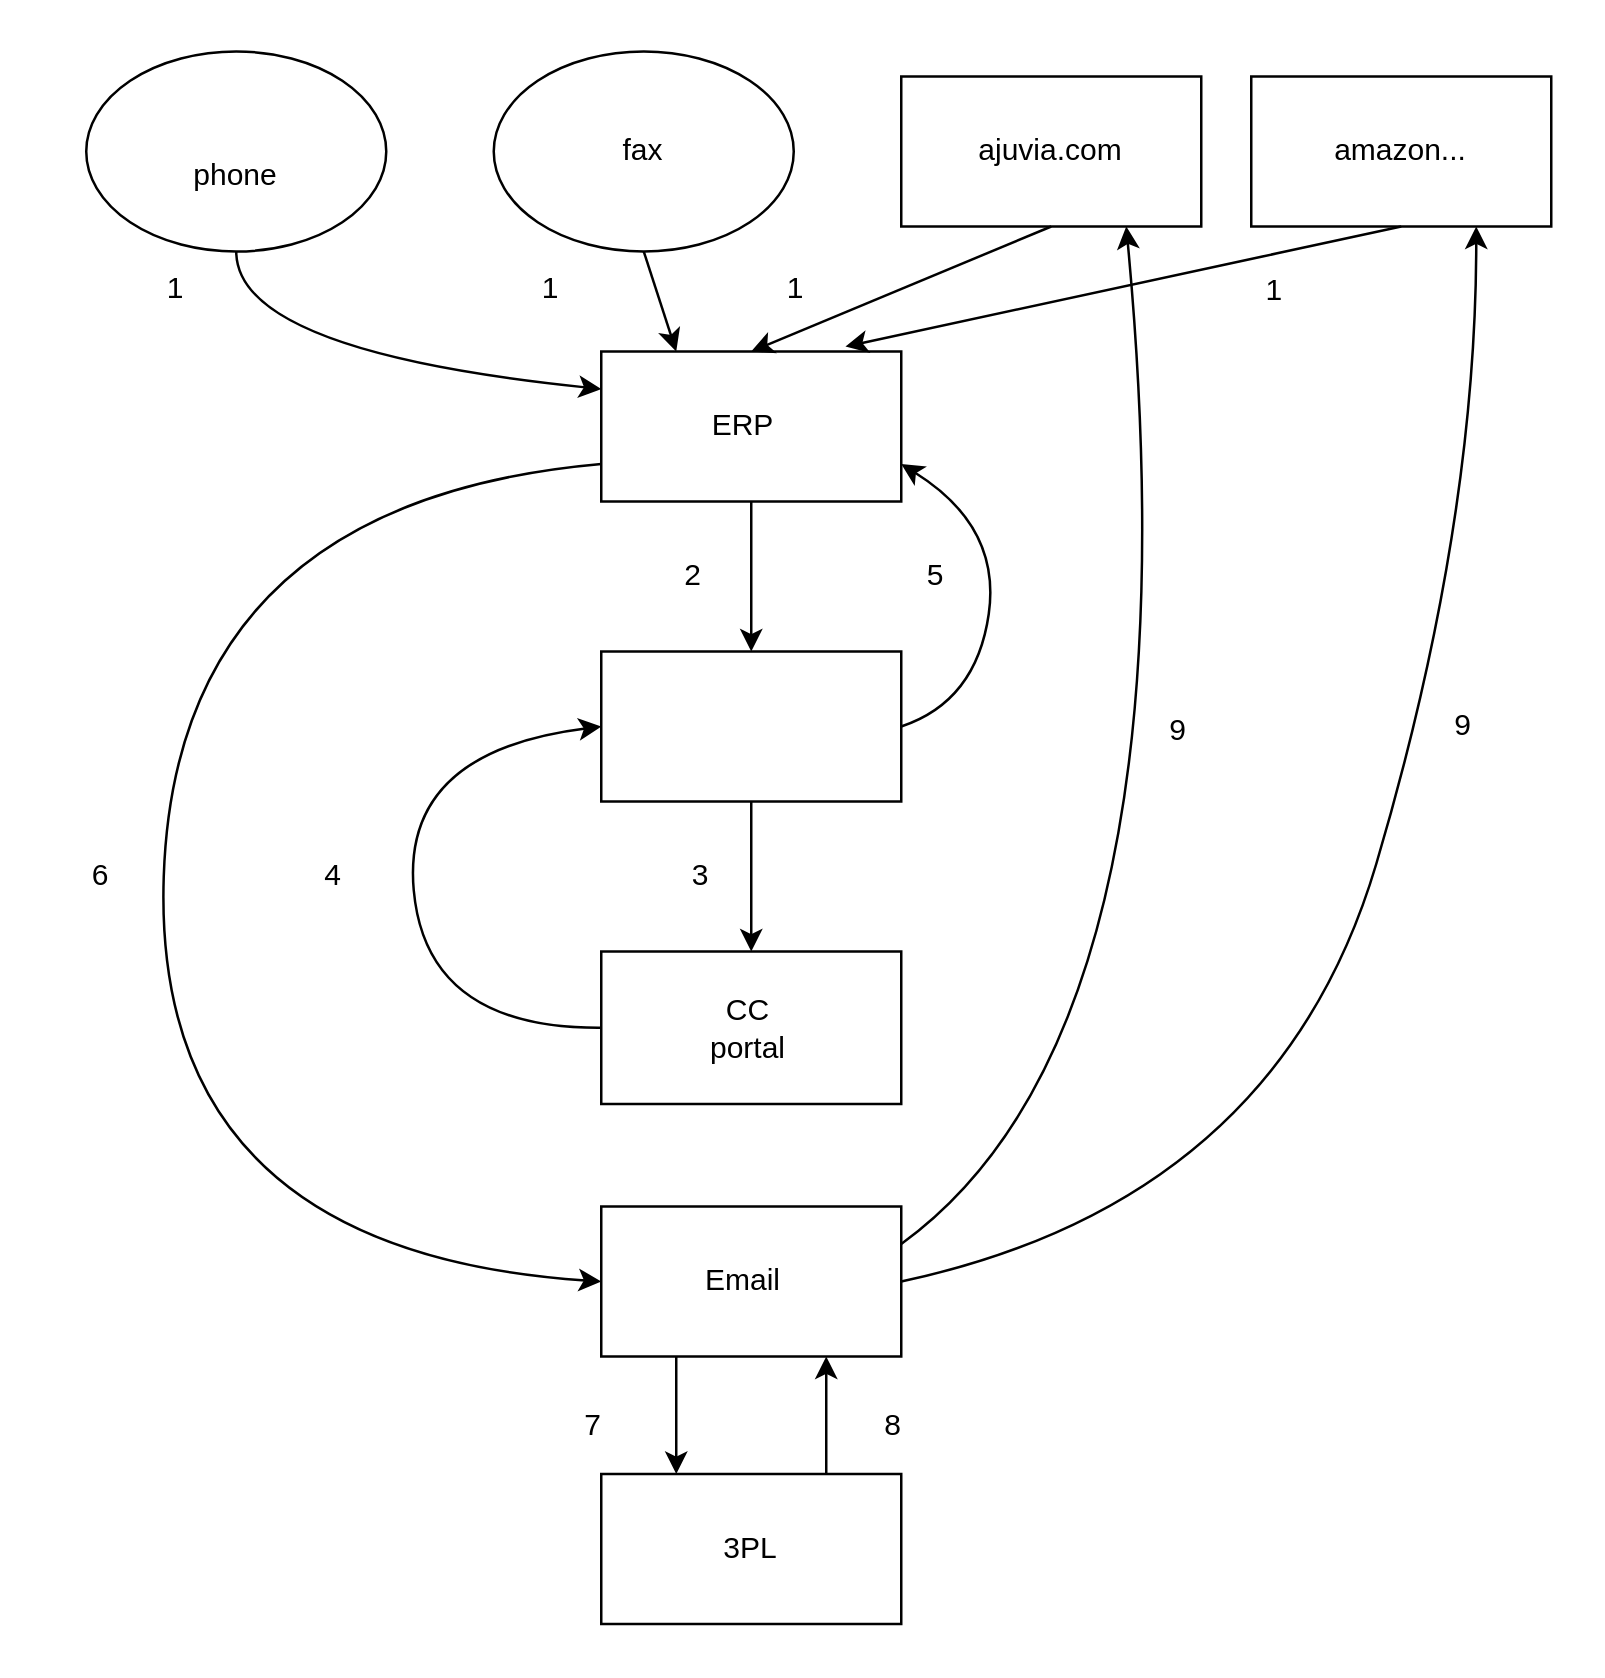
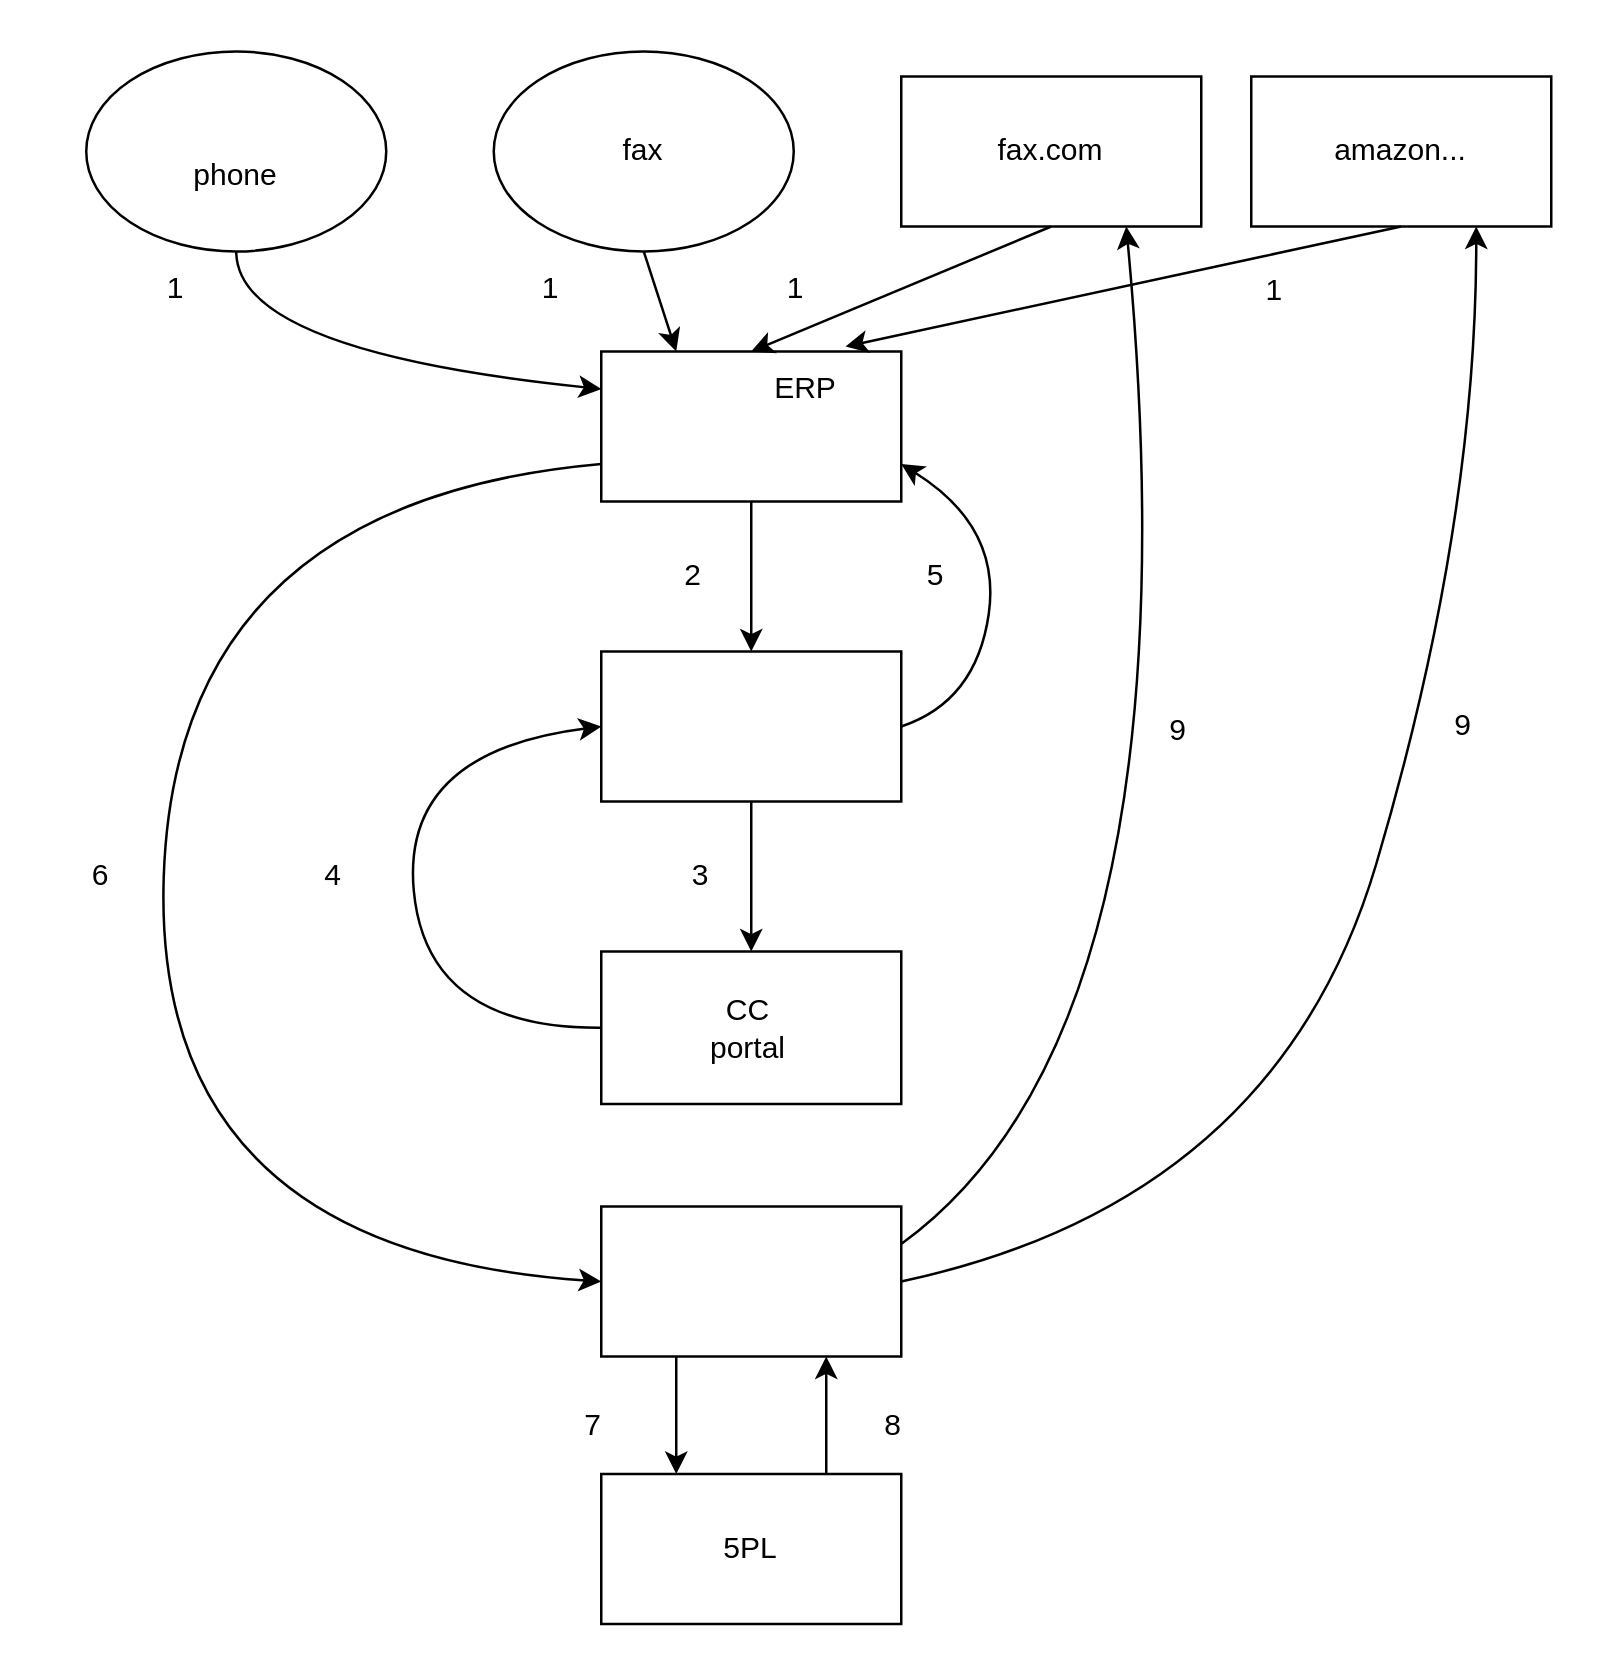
  <mxCell id="0" />
  <mxCell id="1" parent="0" />
  <mxCell id="2" value="" style="rounded=0;whiteSpace=wrap;html=1;" vertex="1" parent="1"><mxGeometry x="240" y="140" width="120" height="60" as="geometry" /></mxCell>
- <mxCell id="3" value="ERP" style="text;html=1;strokeColor=none;fillColor=none;align=center;verticalAlign=middle;whiteSpace=wrap;rounded=0;" vertex="1" parent="1"><mxGeometry x="277" y="160" width="40" height="20" as="geometry" /></mxCell>
+ <mxCell id="3" value="ERP" style="text;html=1;strokeColor=none;fillColor=none;align=center;verticalAlign=middle;whiteSpace=wrap;rounded=0;" vertex="1" parent="1"><mxGeometry x="302" y="145" width="40" height="20" as="geometry" /></mxCell>
  <mxCell id="4" value="" style="rounded=0;whiteSpace=wrap;html=1;" vertex="1" parent="1"><mxGeometry x="240" y="260" width="120" height="60" as="geometry" /></mxCell>
  <mxCell id="5" value="" style="rounded=0;whiteSpace=wrap;html=1;" vertex="1" parent="1"><mxGeometry x="240" y="380" width="120" height="61" as="geometry" /></mxCell>
  <mxCell id="6" value="CC portal" style="text;html=1;strokeColor=none;fillColor=none;align=center;verticalAlign=middle;whiteSpace=wrap;rounded=0;" vertex="1" parent="1"><mxGeometry x="279" y="401" width="40" height="20" as="geometry" /></mxCell>
  <mxCell id="7" value="" style="rounded=0;whiteSpace=wrap;html=1;" vertex="1" parent="1"><mxGeometry x="240" y="589" width="120" height="60" as="geometry" /></mxCell>
- <mxCell id="8" value="3PL" style="text;html=1;strokeColor=none;fillColor=none;align=center;verticalAlign=middle;whiteSpace=wrap;rounded=0;" vertex="1" parent="1"><mxGeometry x="280" y="609" width="40" height="20" as="geometry" /></mxCell>
+ <mxCell id="8" value="5PL" style="text;html=1;strokeColor=none;fillColor=none;align=center;verticalAlign=middle;whiteSpace=wrap;rounded=0;" vertex="1" parent="1"><mxGeometry x="280" y="609" width="40" height="20" as="geometry" /></mxCell>
  <mxCell id="9" value="" style="rounded=0;whiteSpace=wrap;html=1;" vertex="1" parent="1"><mxGeometry x="240" y="482" width="120" height="60" as="geometry" /></mxCell>
- <mxCell id="10" value="Email" style="text;html=1;strokeColor=none;fillColor=none;align=center;verticalAlign=middle;whiteSpace=wrap;rounded=0;" vertex="1" parent="1"><mxGeometry x="277" y="502" width="40" height="20" as="geometry" /></mxCell>
  <mxCell id="11" value="" style="rounded=0;whiteSpace=wrap;html=1;" vertex="1" parent="1"><mxGeometry x="360" y="30" width="120" height="60" as="geometry" /></mxCell>
  <mxCell id="12" value="" style="ellipse;whiteSpace=wrap;html=1;" vertex="1" parent="1"><mxGeometry x="197" y="20" width="120" height="80" as="geometry" /></mxCell>
  <mxCell id="13" value="" style="ellipse;whiteSpace=wrap;html=1;" vertex="1" parent="1"><mxGeometry x="34" y="20" width="120" height="80" as="geometry" /></mxCell>
  <mxCell id="14" value="" style="rounded=0;whiteSpace=wrap;html=1;" vertex="1" parent="1"><mxGeometry x="500" y="30" width="120" height="60" as="geometry" /></mxCell>
  <mxCell id="15" value="" style="curved=1;endArrow=classic;html=1;exitX=0.5;exitY=1;exitDx=0;exitDy=0;entryX=0;entryY=0.25;entryDx=0;entryDy=0;" edge="1" parent="1" source="13" target="2"><mxGeometry width="50" height="50" relative="1" as="geometry"><mxPoint x="30" y="640" as="sourcePoint" /><mxPoint x="80" y="590" as="targetPoint" /><Array as="points"><mxPoint x="94" y="140" /></Array></mxGeometry></mxCell>
  <mxCell id="16" value="" style="curved=1;endArrow=classic;html=1;exitX=0.5;exitY=1;exitDx=0;exitDy=0;entryX=0.25;entryY=0;entryDx=0;entryDy=0;" edge="1" parent="1" source="12" target="2"><mxGeometry width="50" height="50" relative="1" as="geometry"><mxPoint x="30" y="640" as="sourcePoint" /><mxPoint x="80" y="590" as="targetPoint" /><Array as="points" /></mxGeometry></mxCell>
  <mxCell id="17" value="" style="curved=1;endArrow=classic;html=1;exitX=0.5;exitY=1;exitDx=0;exitDy=0;entryX=0.5;entryY=0;entryDx=0;entryDy=0;" edge="1" parent="1" source="11" target="2"><mxGeometry width="50" height="50" relative="1" as="geometry"><mxPoint x="30" y="640" as="sourcePoint" /><mxPoint x="330" y="140" as="targetPoint" /><Array as="points" /></mxGeometry></mxCell>
  <mxCell id="18" value="" style="curved=1;endArrow=classic;html=1;entryX=0.814;entryY=-0.033;entryDx=0;entryDy=0;exitX=0.5;exitY=1;exitDx=0;exitDy=0;entryPerimeter=0;" edge="1" parent="1" source="14" target="2"><mxGeometry width="50" height="50" relative="1" as="geometry"><mxPoint x="490" y="220" as="sourcePoint" /><mxPoint x="80" y="590" as="targetPoint" /><Array as="points" /></mxGeometry></mxCell>
  <mxCell id="19" value="1" style="text;html=1;resizable=0;points=[];align=center;verticalAlign=middle;labelBackgroundColor=#ffffff;" vertex="1" connectable="0" parent="18"><mxGeometry x="0.729" y="-3" relative="1" as="geometry"><mxPoint x="142" y="-13.489" as="offset" /></mxGeometry></mxCell>
  <mxCell id="20" value="phone" style="text;html=1;strokeColor=none;fillColor=none;align=center;verticalAlign=middle;whiteSpace=wrap;rounded=0;" vertex="1" parent="1"><mxGeometry x="74" y="60" width="40" height="20" as="geometry" /></mxCell>
  <mxCell id="21" value="fax" style="text;html=1;strokeColor=none;fillColor=none;align=center;verticalAlign=middle;whiteSpace=wrap;rounded=0;" vertex="1" parent="1"><mxGeometry x="237" y="50" width="40" height="20" as="geometry" /></mxCell>
- <mxCell id="22" value="ajuvia.com" style="text;html=1;strokeColor=none;fillColor=none;align=center;verticalAlign=middle;whiteSpace=wrap;rounded=0;" vertex="1" parent="1"><mxGeometry x="400" y="50" width="40" height="20" as="geometry" /></mxCell>
+ <mxCell id="22" value="fax.com" style="text;html=1;strokeColor=none;fillColor=none;align=center;verticalAlign=middle;whiteSpace=wrap;rounded=0;" vertex="1" parent="1"><mxGeometry x="400" y="50" width="40" height="20" as="geometry" /></mxCell>
  <mxCell id="23" value="amazon..." style="text;html=1;strokeColor=none;fillColor=none;align=center;verticalAlign=middle;whiteSpace=wrap;rounded=0;" vertex="1" parent="1"><mxGeometry x="540" y="50" width="40" height="20" as="geometry" /></mxCell>
  <mxCell id="24" value="" style="curved=1;endArrow=classic;html=1;entryX=0;entryY=0.5;entryDx=0;entryDy=0;exitX=0;exitY=0.5;exitDx=0;exitDy=0;" edge="1" parent="1" source="5" target="4"><mxGeometry width="50" height="50" relative="1" as="geometry"><mxPoint x="30" y="640" as="sourcePoint" /><mxPoint x="80" y="590" as="targetPoint" /><Array as="points"><mxPoint x="170" y="411" /><mxPoint x="160" y="300" /></Array></mxGeometry></mxCell>
  <mxCell id="25" value="" style="curved=1;endArrow=classic;html=1;exitX=1;exitY=0.5;exitDx=0;exitDy=0;entryX=1;entryY=0.75;entryDx=0;entryDy=0;" edge="1" parent="1" source="4" target="2"><mxGeometry width="50" height="50" relative="1" as="geometry"><mxPoint x="30" y="640" as="sourcePoint" /><mxPoint x="80" y="590" as="targetPoint" /><Array as="points"><mxPoint x="390" y="280" /><mxPoint x="400" y="210" /></Array></mxGeometry></mxCell>
  <mxCell id="26" value="" style="curved=1;endArrow=classic;html=1;exitX=0;exitY=0.75;exitDx=0;exitDy=0;entryX=0;entryY=0.5;entryDx=0;entryDy=0;" edge="1" parent="1" source="2" target="9"><mxGeometry width="50" height="50" relative="1" as="geometry"><mxPoint x="30" y="640" as="sourcePoint" /><mxPoint x="80" y="590" as="targetPoint" /><Array as="points"><mxPoint x="70" y="200" /><mxPoint x="60" y="500" /></Array></mxGeometry></mxCell>
  <mxCell id="27" value="" style="curved=1;endArrow=classic;html=1;exitX=1;exitY=0.5;exitDx=0;exitDy=0;entryX=0.75;entryY=1;entryDx=0;entryDy=0;" edge="1" parent="1" source="9" target="14"><mxGeometry width="50" height="50" relative="1" as="geometry"><mxPoint x="130" y="740" as="sourcePoint" /><mxPoint x="590" y="140" as="targetPoint" /><Array as="points"><mxPoint x="510" y="480" /><mxPoint x="590" y="210" /></Array></mxGeometry></mxCell>
  <mxCell id="28" value="" style="curved=1;endArrow=classic;html=1;exitX=1;exitY=0.25;exitDx=0;exitDy=0;entryX=0.75;entryY=1;entryDx=0;entryDy=0;" edge="1" parent="1" source="9" target="11"><mxGeometry width="50" height="50" relative="1" as="geometry"><mxPoint x="600" y="550" as="sourcePoint" /><mxPoint x="650" y="500" as="targetPoint" /><Array as="points"><mxPoint x="480" y="410" /></Array></mxGeometry></mxCell>
  <mxCell id="29" value="1" style="text;html=1;strokeColor=none;fillColor=none;align=center;verticalAlign=middle;whiteSpace=wrap;rounded=0;" vertex="1" parent="1"><mxGeometry x="50" y="105" width="40" height="20" as="geometry" /></mxCell>
  <mxCell id="30" value="1" style="text;html=1;strokeColor=none;fillColor=none;align=center;verticalAlign=middle;whiteSpace=wrap;rounded=0;" vertex="1" parent="1"><mxGeometry x="298" y="105" width="40" height="20" as="geometry" /></mxCell>
  <mxCell id="31" value="1" style="text;html=1;strokeColor=none;fillColor=none;align=center;verticalAlign=middle;whiteSpace=wrap;rounded=0;" vertex="1" parent="1"><mxGeometry x="200" y="105" width="40" height="20" as="geometry" /></mxCell>
  <mxCell id="32" value="2" style="text;html=1;strokeColor=none;fillColor=none;align=center;verticalAlign=middle;whiteSpace=wrap;rounded=0;" vertex="1" parent="1"><mxGeometry x="257" y="220" width="40" height="20" as="geometry" /></mxCell>
  <mxCell id="33" value="3" style="text;html=1;strokeColor=none;fillColor=none;align=center;verticalAlign=middle;whiteSpace=wrap;rounded=0;" vertex="1" parent="1"><mxGeometry x="260" y="340" width="40" height="20" as="geometry" /></mxCell>
  <mxCell id="34" value="4" style="text;html=1;strokeColor=none;fillColor=none;align=center;verticalAlign=middle;whiteSpace=wrap;rounded=0;" vertex="1" parent="1"><mxGeometry x="113" y="340" width="40" height="20" as="geometry" /></mxCell>
  <mxCell id="35" value="5" style="text;html=1;strokeColor=none;fillColor=none;align=center;verticalAlign=middle;whiteSpace=wrap;rounded=0;" vertex="1" parent="1"><mxGeometry x="354" y="220" width="40" height="20" as="geometry" /></mxCell>
  <mxCell id="36" value="6" style="text;html=1;strokeColor=none;fillColor=none;align=center;verticalAlign=middle;whiteSpace=wrap;rounded=0;" vertex="1" parent="1"><mxGeometry x="20" y="340" width="40" height="20" as="geometry" /></mxCell>
  <mxCell id="37" value="" style="endArrow=classic;html=1;exitX=0.25;exitY=1;exitDx=0;exitDy=0;entryX=0.25;entryY=0;entryDx=0;entryDy=0;" edge="1" parent="1" source="9" target="7"><mxGeometry width="50" height="50" relative="1" as="geometry"><mxPoint x="20" y="720" as="sourcePoint" /><mxPoint x="70" y="670" as="targetPoint" /></mxGeometry></mxCell>
  <mxCell id="38" value="7" style="text;html=1;strokeColor=none;fillColor=none;align=center;verticalAlign=middle;whiteSpace=wrap;rounded=0;" vertex="1" parent="1"><mxGeometry x="217" y="560" width="40" height="20" as="geometry" /></mxCell>
  <mxCell id="39" value="8" style="text;html=1;strokeColor=none;fillColor=none;align=center;verticalAlign=middle;whiteSpace=wrap;rounded=0;" vertex="1" parent="1"><mxGeometry x="337" y="560" width="40" height="20" as="geometry" /></mxCell>
  <mxCell id="40" value="" style="endArrow=classic;html=1;entryX=0.75;entryY=1;entryDx=0;entryDy=0;exitX=0.75;exitY=0;exitDx=0;exitDy=0;" edge="1" parent="1" source="7" target="9"><mxGeometry width="50" height="50" relative="1" as="geometry"><mxPoint x="20" y="720" as="sourcePoint" /><mxPoint x="70" y="670" as="targetPoint" /></mxGeometry></mxCell>
  <mxCell id="41" value="9" style="text;html=1;strokeColor=none;fillColor=none;align=center;verticalAlign=middle;whiteSpace=wrap;rounded=0;" vertex="1" parent="1"><mxGeometry x="451" y="282" width="40" height="20" as="geometry" /></mxCell>
  <mxCell id="42" value="9" style="text;html=1;strokeColor=none;fillColor=none;align=center;verticalAlign=middle;whiteSpace=wrap;rounded=0;" vertex="1" parent="1"><mxGeometry x="565" y="280" width="40" height="20" as="geometry" /></mxCell>
  <mxCell id="43" value="" style="endArrow=classic;html=1;exitX=0.5;exitY=1;exitDx=0;exitDy=0;entryX=0.5;entryY=0;entryDx=0;entryDy=0;" edge="1" parent="1" source="2" target="4"><mxGeometry width="50" height="50" relative="1" as="geometry"><mxPoint x="307" y="250" as="sourcePoint" /><mxPoint x="357" y="200" as="targetPoint" /></mxGeometry></mxCell>
  <mxCell id="44" value="" style="endArrow=classic;html=1;entryX=0.5;entryY=0;entryDx=0;entryDy=0;exitX=0.5;exitY=1;exitDx=0;exitDy=0;" edge="1" parent="1" source="4" target="5"><mxGeometry width="50" height="50" relative="1" as="geometry"><mxPoint x="280" y="332" as="sourcePoint" /><mxPoint x="330" y="282" as="targetPoint" /></mxGeometry></mxCell>
